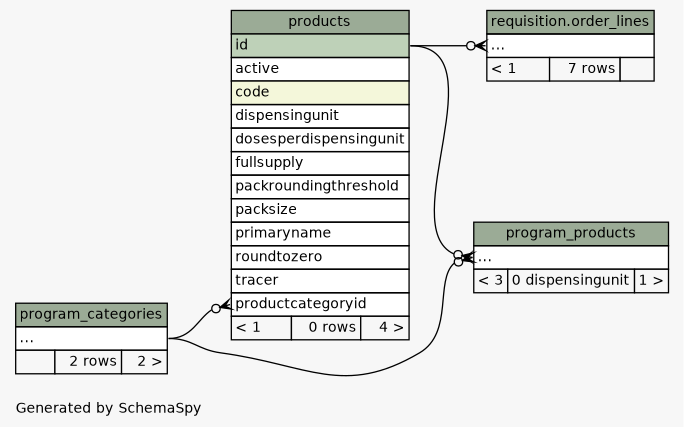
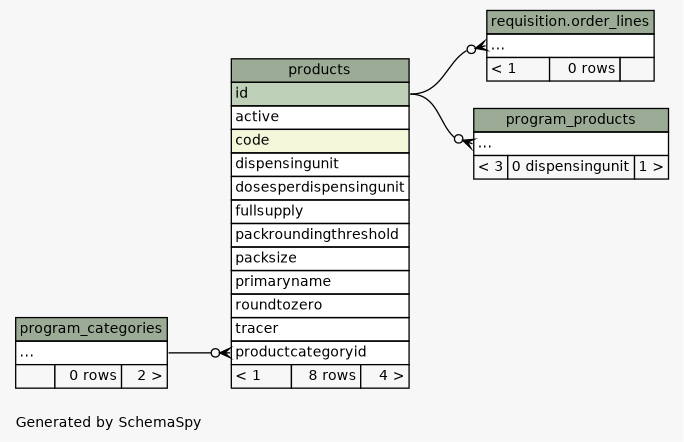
  digraph {
    bgcolor="#f7f7f7"
    fontname=Helvetica
    fontsize=11
    label="\nGenerated by SchemaSpy"
    labeljust=l
    nodesep=0.18
    rankdir=RL
    ranksep=0.46
    node [fontname=Helvetica fontsize=11 shape=plaintext]
    edge [arrowhead=none arrowsize=0.8 arrowtail=crowodot dir=back headport="id:e" tailport="elipses:w"]
-   n1 [label=<     <TABLE BORDER="0" CELLBORDER="1" CELLSPACING="0" BGCOLOR="#ffffff">       <TR><TD COLSPAN="3" BGCOLOR="#9bab96" ALIGN="CENTER">requisition.order_lines</TD></TR>       <TR><TD PORT="elipses" COLSPAN="3" ALIGN="LEFT">...</TD></TR>       <TR><TD ALIGN="LEFT" BGCOLOR="#f7f7f7">&lt; 1</TD><TD ALIGN="RIGHT" BGCOLOR="#f7f7f7">7 rows</TD><TD ALIGN="RIGHT" BGCOLOR="#f7f7f7">  </TD></TR>     </TABLE>>]
-   n2 [label=<     <TABLE BORDER="0" CELLBORDER="1" CELLSPACING="0" BGCOLOR="#ffffff">       <TR><TD COLSPAN="3" BGCOLOR="#9bab96" ALIGN="CENTER">products</TD></TR>       <TR><TD PORT="id" COLSPAN="3" BGCOLOR="#bed1b8" ALIGN="LEFT">id</TD></TR>       <TR><TD PORT="active" COLSPAN="3" ALIGN="LEFT">active</TD></TR>       <TR><TD PORT="code" COLSPAN="3" BGCOLOR="#f4f7da" ALIGN="LEFT">code</TD></TR>       <TR><TD PORT="dispensingunit" COLSPAN="3" ALIGN="LEFT">dispensingunit</TD></TR>       <TR><TD PORT="dosesperdispensingunit" COLSPAN="3" ALIGN="LEFT">dosesperdispensingunit</TD></TR>       <TR><TD PORT="fullsupply" COLSPAN="3" ALIGN="LEFT">fullsupply</TD></TR>       <TR><TD PORT="packroundingthreshold" COLSPAN="3" ALIGN="LEFT">packroundingthreshold</TD></TR>       <TR><TD PORT="packsize" COLSPAN="3" ALIGN="LEFT">packsize</TD></TR>       <TR><TD PORT="primaryname" COLSPAN="3" ALIGN="LEFT">primaryname</TD></TR>       <TR><TD PORT="roundtozero" COLSPAN="3" ALIGN="LEFT">roundtozero</TD></TR>       <TR><TD PORT="tracer" COLSPAN="3" ALIGN="LEFT">tracer</TD></TR>       <TR><TD PORT="productcategoryid" COLSPAN="3" ALIGN="LEFT">productcategoryid</TD></TR>       <TR><TD ALIGN="LEFT" BGCOLOR="#f7f7f7">&lt; 1</TD><TD ALIGN="RIGHT" BGCOLOR="#f7f7f7">0 rows</TD><TD ALIGN="RIGHT" BGCOLOR="#f7f7f7">4 &gt;</TD></TR>     </TABLE>>]
-   n3 [label=<     <TABLE BORDER="0" CELLBORDER="1" CELLSPACING="0" BGCOLOR="#ffffff">       <TR><TD COLSPAN="3" BGCOLOR="#9bab96" ALIGN="CENTER">program_categories</TD></TR>       <TR><TD PORT="elipses" COLSPAN="3" ALIGN="LEFT">...</TD></TR>       <TR><TD ALIGN="LEFT" BGCOLOR="#f7f7f7">  </TD><TD ALIGN="RIGHT" BGCOLOR="#f7f7f7">2 rows</TD><TD ALIGN="RIGHT" BGCOLOR="#f7f7f7">2 &gt;</TD></TR>     </TABLE>>]
+   n1 [label=<     <TABLE BORDER="0" CELLBORDER="1" CELLSPACING="0" BGCOLOR="#ffffff">       <TR><TD COLSPAN="3" BGCOLOR="#9bab96" ALIGN="CENTER">requisition.order_lines</TD></TR>       <TR><TD PORT="elipses" COLSPAN="3" ALIGN="LEFT">...</TD></TR>       <TR><TD ALIGN="LEFT" BGCOLOR="#f7f7f7">&lt; 1</TD><TD ALIGN="RIGHT" BGCOLOR="#f7f7f7">0 rows</TD><TD ALIGN="RIGHT" BGCOLOR="#f7f7f7">  </TD></TR>     </TABLE>>]
+   n2 [label=<     <TABLE BORDER="0" CELLBORDER="1" CELLSPACING="0" BGCOLOR="#ffffff">       <TR><TD COLSPAN="3" BGCOLOR="#9bab96" ALIGN="CENTER">products</TD></TR>       <TR><TD PORT="id" COLSPAN="3" BGCOLOR="#bed1b8" ALIGN="LEFT">id</TD></TR>       <TR><TD PORT="active" COLSPAN="3" ALIGN="LEFT">active</TD></TR>       <TR><TD PORT="code" COLSPAN="3" BGCOLOR="#f4f7da" ALIGN="LEFT">code</TD></TR>       <TR><TD PORT="dispensingunit" COLSPAN="3" ALIGN="LEFT">dispensingunit</TD></TR>       <TR><TD PORT="dosesperdispensingunit" COLSPAN="3" ALIGN="LEFT">dosesperdispensingunit</TD></TR>       <TR><TD PORT="fullsupply" COLSPAN="3" ALIGN="LEFT">fullsupply</TD></TR>       <TR><TD PORT="packroundingthreshold" COLSPAN="3" ALIGN="LEFT">packroundingthreshold</TD></TR>       <TR><TD PORT="packsize" COLSPAN="3" ALIGN="LEFT">packsize</TD></TR>       <TR><TD PORT="primaryname" COLSPAN="3" ALIGN="LEFT">primaryname</TD></TR>       <TR><TD PORT="roundtozero" COLSPAN="3" ALIGN="LEFT">roundtozero</TD></TR>       <TR><TD PORT="tracer" COLSPAN="3" ALIGN="LEFT">tracer</TD></TR>       <TR><TD PORT="productcategoryid" COLSPAN="3" ALIGN="LEFT">productcategoryid</TD></TR>       <TR><TD ALIGN="LEFT" BGCOLOR="#f7f7f7">&lt; 1</TD><TD ALIGN="RIGHT" BGCOLOR="#f7f7f7">8 rows</TD><TD ALIGN="RIGHT" BGCOLOR="#f7f7f7">4 &gt;</TD></TR>     </TABLE>>]
+   n3 [label=<     <TABLE BORDER="0" CELLBORDER="1" CELLSPACING="0" BGCOLOR="#ffffff">       <TR><TD COLSPAN="3" BGCOLOR="#9bab96" ALIGN="CENTER">program_categories</TD></TR>       <TR><TD PORT="elipses" COLSPAN="3" ALIGN="LEFT">...</TD></TR>       <TR><TD ALIGN="LEFT" BGCOLOR="#f7f7f7">  </TD><TD ALIGN="RIGHT" BGCOLOR="#f7f7f7">0 rows</TD><TD ALIGN="RIGHT" BGCOLOR="#f7f7f7">2 &gt;</TD></TR>     </TABLE>>]
    n4 [label=<     <TABLE BORDER="0" CELLBORDER="1" CELLSPACING="0" BGCOLOR="#ffffff">       <TR><TD COLSPAN="3" BGCOLOR="#9bab96" ALIGN="CENTER">program_products</TD></TR>       <TR><TD PORT="elipses" COLSPAN="3" ALIGN="LEFT">...</TD></TR>       <TR><TD ALIGN="LEFT" BGCOLOR="#f7f7f7">&lt; 3</TD><TD ALIGN="RIGHT" BGCOLOR="#f7f7f7">0 dispensingunit</TD><TD ALIGN="RIGHT" BGCOLOR="#f7f7f7">1 &gt;</TD></TR>     </TABLE>>]
    n1 -> n2
    n2 -> n3 [headport="elipses:e" tailport="productcategoryid:w"]
    n4 -> n2
-   n4 -> n3 [headport="elipses:e"]
  }
